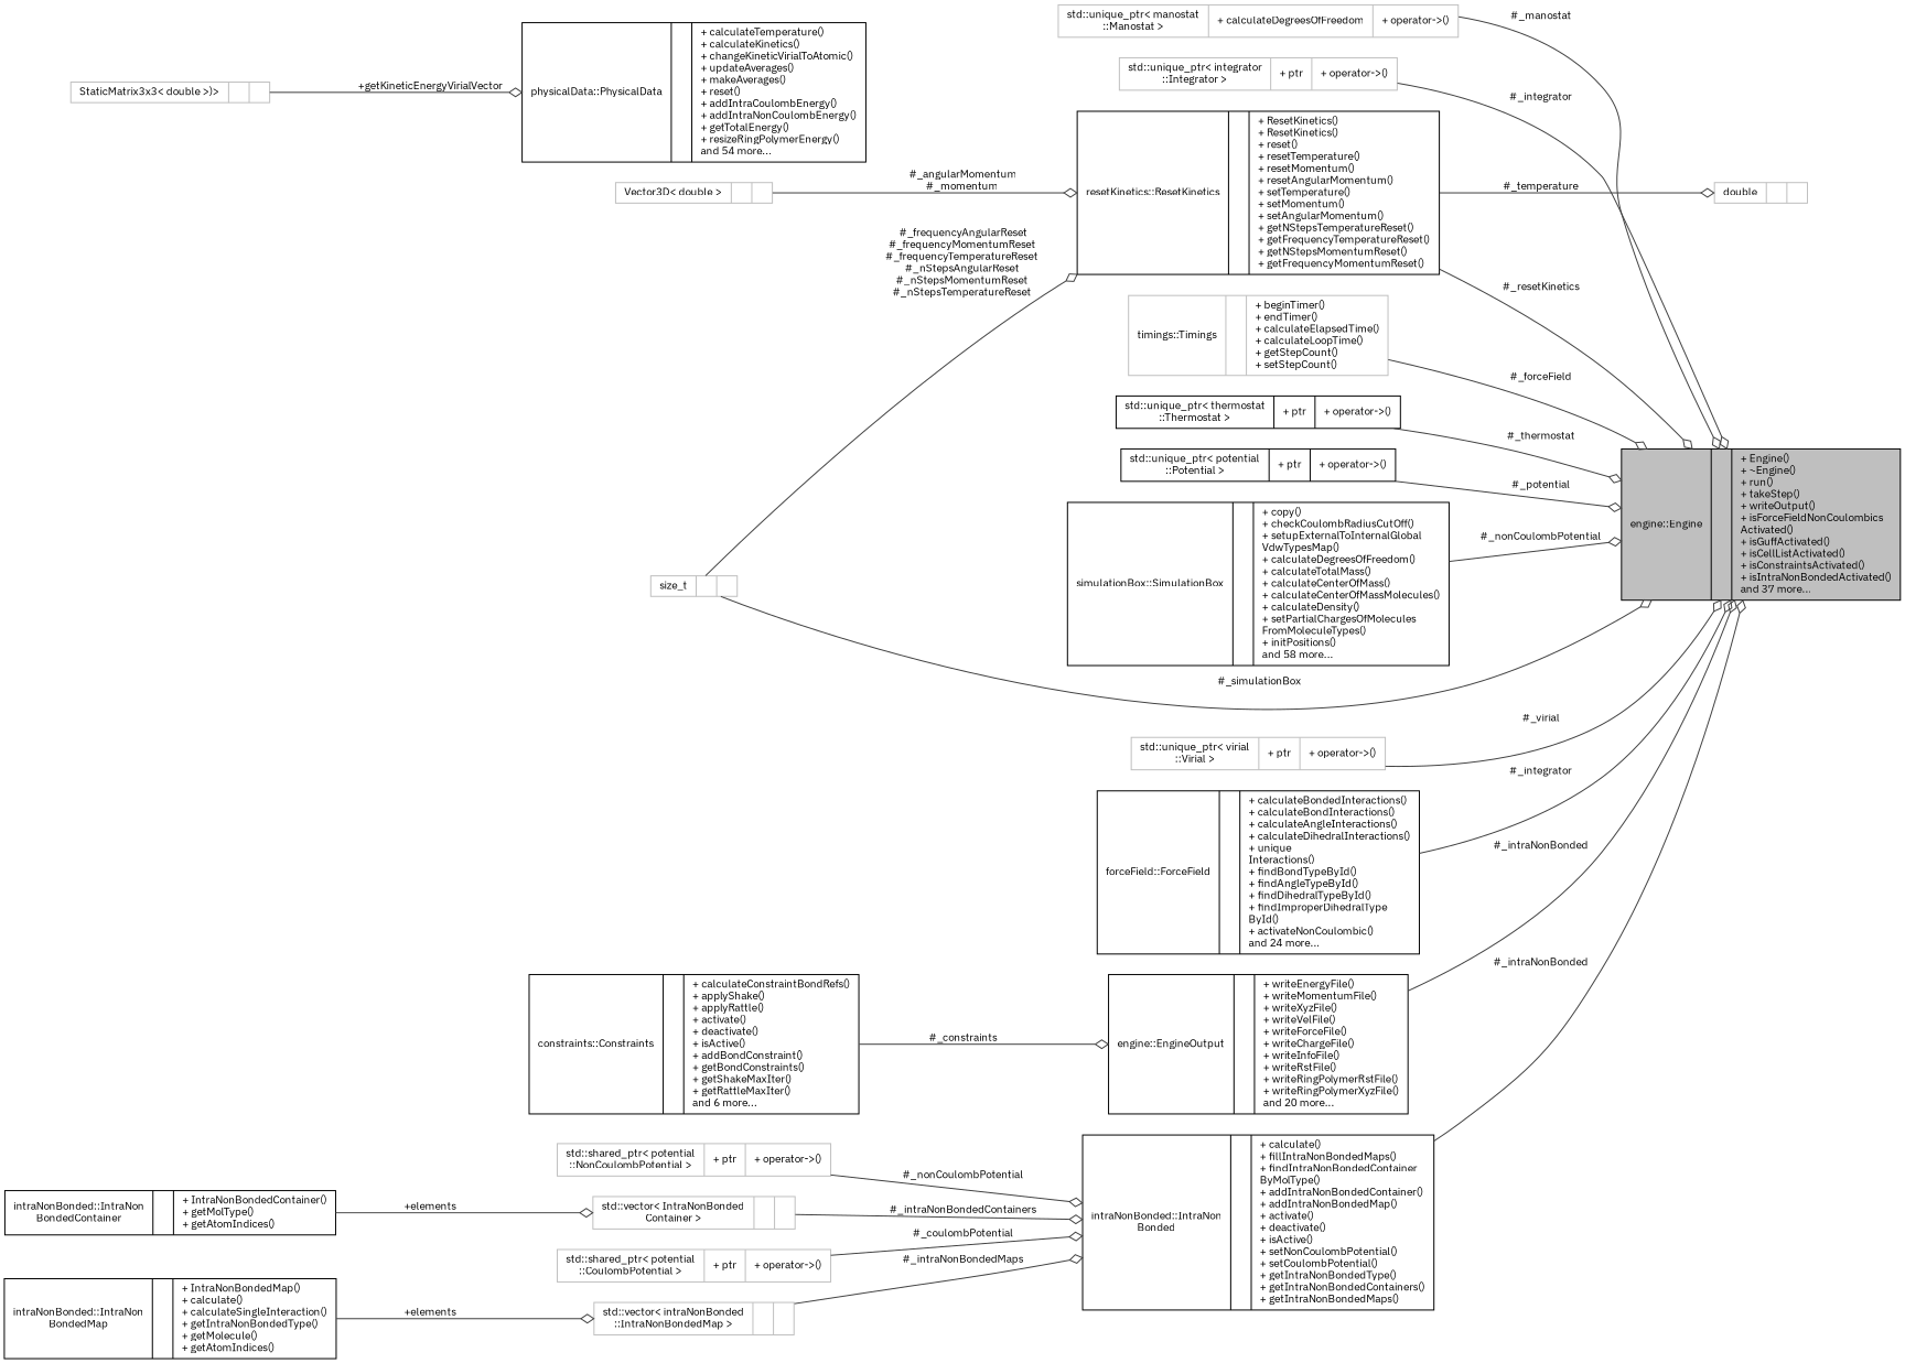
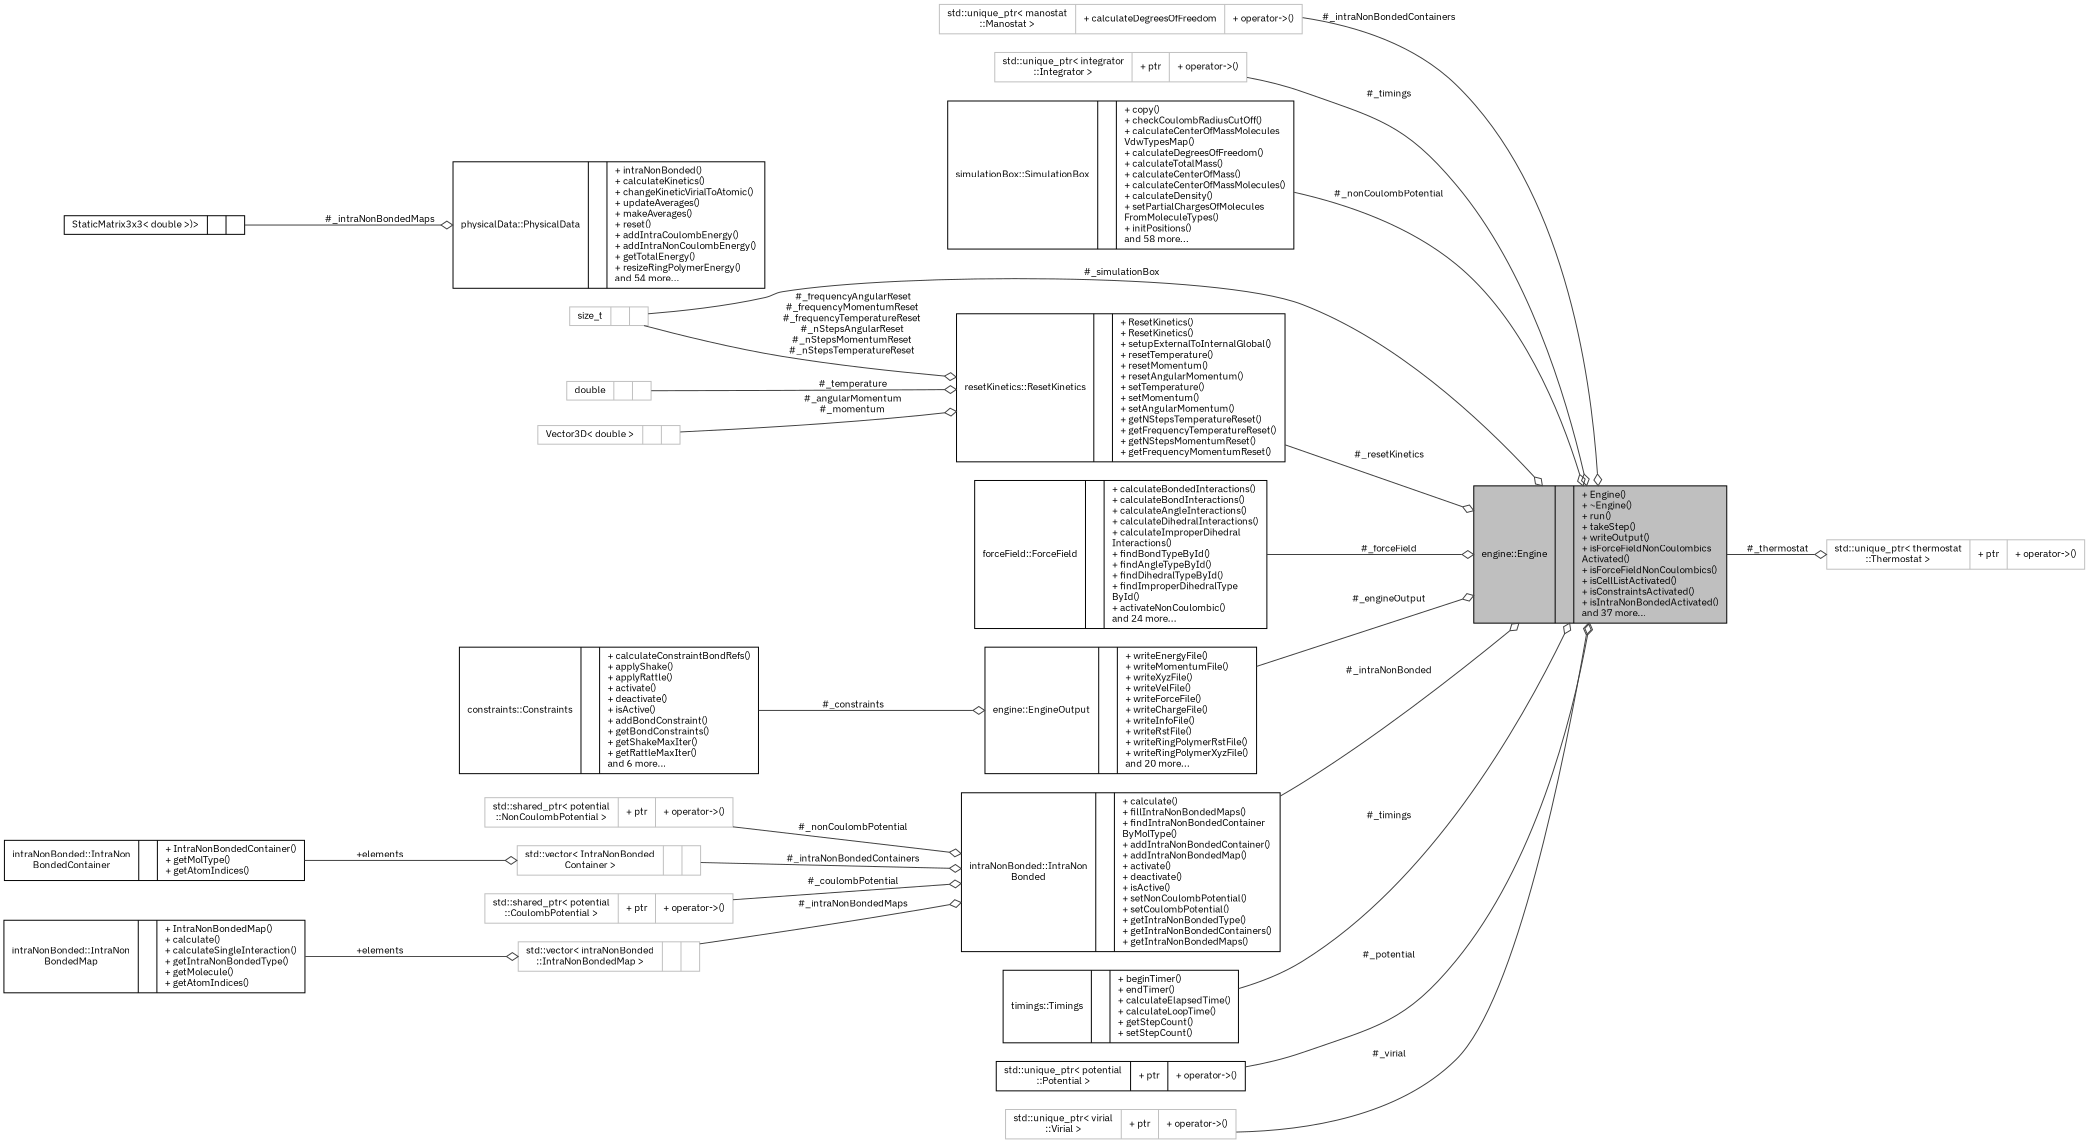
  digraph {
    fontname="IBM Plex Sans"
    rankdir=LR
    node [color=black fillcolor=white fontname="IBM Plex Sans" fontsize=10 shape=record style=filled]
    edge [arrowhead=odiamond color=grey25 fontname="IBM Plex Sans" fontsize=10 labelfontname=Helvetica labelfontsize=10 style=solid]
-   n1 [fillcolor=grey75 fontcolor=black height=0.2 label="{engine::Engine\n||+ Engine()\l+ ~Engine()\l+ run()\l+ takeStep()\l+ writeOutput()\l+ isForceFieldNonCoulombics\lActivated()\l+ isGuffActivated()\l+ isCellListActivated()\l+ isConstraintsActivated()\l+ isIntraNonBondedActivated()\land 37 more...\l}" width=0.4]
+   n1 [fillcolor=grey75 fontcolor=black height=0.2 label="{engine::Engine\n||+ Engine()\l+ ~Engine()\l+ run()\l+ takeStep()\l+ writeOutput()\l+ isForceFieldNonCoulombics\lActivated()\l+ isForceFieldNonCoulombics()\l+ isCellListActivated()\l+ isConstraintsActivated()\l+ isIntraNonBondedActivated()\land 37 more...\l}" width=0.4]
    n2 [color=grey75 height=0.2 label="{std::unique_ptr\< manostat\l::Manostat \>\n|+ calculateDegreesOfFreedom\l|+ operator-\>()\l}" width=0.4]
    n3 [color=grey75 height=0.2 label="{std::unique_ptr\< integrator\l::Integrator \>\n|+ ptr\l|+ operator-\>()\l}" width=0.4]
-   n4 [height=0.2 label="{std::unique_ptr\< thermostat\l::Thermostat \>\n|+ ptr\l|+ operator-\>()\l}" width=0.4]
-   n5 [height=0.2 label="{simulationBox::SimulationBox\n||+ copy()\l+ checkCoulombRadiusCutOff()\l+ setupExternalToInternalGlobal\lVdwTypesMap()\l+ calculateDegreesOfFreedom()\l+ calculateTotalMass()\l+ calculateCenterOfMass()\l+ calculateCenterOfMassMolecules()\l+ calculateDensity()\l+ setPartialChargesOfMolecules\lFromMoleculeTypes()\l+ initPositions()\land 58 more...\l}" width=0.4]
+   n4 [color=grey75 height=0.2 label="{std::unique_ptr\< thermostat\l::Thermostat \>\n|+ ptr\l|+ operator-\>()\l}" width=0.4]
+   n5 [height=0.2 label="{simulationBox::SimulationBox\n||+ copy()\l+ checkCoulombRadiusCutOff()\l+ calculateCenterOfMassMolecules\lVdwTypesMap()\l+ calculateDegreesOfFreedom()\l+ calculateTotalMass()\l+ calculateCenterOfMass()\l+ calculateCenterOfMassMolecules()\l+ calculateDensity()\l+ setPartialChargesOfMolecules\lFromMoleculeTypes()\l+ initPositions()\land 58 more...\l}" width=0.4]
    n6 [color=grey75 height=0.2 label="{size_t\n||}" width=0.4]
-   n7 [height=0.2 label="{resetKinetics::ResetKinetics\n||+ ResetKinetics()\l+ ResetKinetics()\l+ reset()\l+ resetTemperature()\l+ resetMomentum()\l+ resetAngularMomentum()\l+ setTemperature()\l+ setMomentum()\l+ setAngularMomentum()\l+ getNStepsTemperatureReset()\l+ getFrequencyTemperatureReset()\l+ getNStepsMomentumReset()\l+ getFrequencyMomentumReset()\l}" width=0.4]
+   n7 [height=0.2 label="{resetKinetics::ResetKinetics\n||+ ResetKinetics()\l+ ResetKinetics()\l+ setupExternalToInternalGlobal()\l+ resetTemperature()\l+ resetMomentum()\l+ resetAngularMomentum()\l+ setTemperature()\l+ setMomentum()\l+ setAngularMomentum()\l+ getNStepsTemperatureReset()\l+ getFrequencyTemperatureReset()\l+ getNStepsMomentumReset()\l+ getFrequencyMomentumReset()\l}" width=0.4]
    n8 [color=grey75 height=0.2 label="{double\n||}" width=0.4]
    n9 [color=grey75 height=0.2 label="{Vector3D\< double \>\n||}" width=0.4]
-   n10 [height=0.2 label="{forceField::ForceField\n||+ calculateBondedInteractions()\l+ calculateBondInteractions()\l+ calculateAngleInteractions()\l+ calculateDihedralInteractions()\l+ unique\lInteractions()\l+ findBondTypeById()\l+ findAngleTypeById()\l+ findDihedralTypeById()\l+ findImproperDihedralType\lById()\l+ activateNonCoulombic()\land 24 more...\l}" width=0.4]
+   n10 [height=0.2 label="{forceField::ForceField\n||+ calculateBondedInteractions()\l+ calculateBondInteractions()\l+ calculateAngleInteractions()\l+ calculateDihedralInteractions()\l+ calculateImproperDihedral\lInteractions()\l+ findBondTypeById()\l+ findAngleTypeById()\l+ findDihedralTypeById()\l+ findImproperDihedralType\lById()\l+ activateNonCoulombic()\land 24 more...\l}" width=0.4]
    n11 [height=0.2 label="{engine::EngineOutput\n||+ writeEnergyFile()\l+ writeMomentumFile()\l+ writeXyzFile()\l+ writeVelFile()\l+ writeForceFile()\l+ writeChargeFile()\l+ writeInfoFile()\l+ writeRstFile()\l+ writeRingPolymerRstFile()\l+ writeRingPolymerXyzFile()\land 20 more...\l}" width=0.4]
    n12 [height=0.2 label="{intraNonBonded::IntraNon\lBonded\n||+ calculate()\l+ fillIntraNonBondedMaps()\l+ findIntraNonBondedContainer\lByMolType()\l+ addIntraNonBondedContainer()\l+ addIntraNonBondedMap()\l+ activate()\l+ deactivate()\l+ isActive()\l+ setNonCoulombPotential()\l+ setCoulombPotential()\l+ getIntraNonBondedType()\l+ getIntraNonBondedContainers()\l+ getIntraNonBondedMaps()\l}" width=0.4]
    n13 [color=grey75 height=0.2 label="{std::shared_ptr\< potential\l::NonCoulombPotential \>\n|+ ptr\l|+ operator-\>()\l}" width=0.4]
    n14 [color=grey75 height=0.2 label="{std::vector\< IntraNonBonded\lContainer \>\n||}" width=0.4]
    n15 [height=0.2 label="{intraNonBonded::IntraNon\lBondedContainer\n||+ IntraNonBondedContainer()\l+ getMolType()\l+ getAtomIndices()\l}" width=0.4]
    n16 [color=grey75 height=0.2 label="{std::shared_ptr\< potential\l::CoulombPotential \>\n|+ ptr\l|+ operator-\>()\l}" width=0.4]
    n17 [color=grey75 height=0.2 label="{std::vector\< intraNonBonded\l::IntraNonBondedMap \>\n||}" width=0.4]
    n18 [height=0.2 label="{intraNonBonded::IntraNon\lBondedMap\n||+ IntraNonBondedMap()\l+ calculate()\l+ calculateSingleInteraction()\l+ getIntraNonBondedType()\l+ getMolecule()\l+ getAtomIndices()\l}" width=0.4]
-   n19 [color=grey75 height=0.2 label="{timings::Timings\n||+ beginTimer()\l+ endTimer()\l+ calculateElapsedTime()\l+ calculateLoopTime()\l+ getStepCount()\l+ setStepCount()\l}" width=0.4]
-   n20 [height=0.2 label="{physicalData::PhysicalData\n||+ calculateTemperature()\l+ calculateKinetics()\l+ changeKineticVirialToAtomic()\l+ updateAverages()\l+ makeAverages()\l+ reset()\l+ addIntraCoulombEnergy()\l+ addIntraNonCoulombEnergy()\l+ getTotalEnergy()\l+ resizeRingPolymerEnergy()\land 54 more...\l}" width=0.4]
-   n21 [color=grey75 height=0.2 label="{StaticMatrix3x3\< double \>)\>\n||}" width=0.4]
+   n19 [height=0.2 label="{timings::Timings\n||+ beginTimer()\l+ endTimer()\l+ calculateElapsedTime()\l+ calculateLoopTime()\l+ getStepCount()\l+ setStepCount()\l}" width=0.4]
+   n20 [height=0.2 label="{physicalData::PhysicalData\n||+ intraNonBonded()\l+ calculateKinetics()\l+ changeKineticVirialToAtomic()\l+ updateAverages()\l+ makeAverages()\l+ reset()\l+ addIntraCoulombEnergy()\l+ addIntraNonCoulombEnergy()\l+ getTotalEnergy()\l+ resizeRingPolymerEnergy()\land 54 more...\l}" width=0.4]
+   n21 [height=0.2 label="{StaticMatrix3x3\< double \>)\>\n||}" width=0.4]
    n22 [height=0.2 label="{std::unique_ptr\< potential\l::Potential \>\n|+ ptr\l|+ operator-\>()\l}" width=0.4]
    n23 [color=grey75 height=0.2 label="{std::unique_ptr\< virial\l::Virial \>\n|+ ptr\l|+ operator-\>()\l}" width=0.4]
    n24 [height=0.2 label="{constraints::Constraints\n||+ calculateConstraintBondRefs()\l+ applyShake()\l+ applyRattle()\l+ activate()\l+ deactivate()\l+ isActive()\l+ addBondConstraint()\l+ getBondConstraints()\l+ getShakeMaxIter()\l+ getRattleMaxIter()\land 6 more...\l}" width=0.4]
-   n2 -> n1 [label=" #_manostat"]
-   n3 -> n1 [label=" #_integrator"]
-   n4 -> n1 [label=" #_thermostat"]
+   n2 -> n1 [label=" #_intraNonBondedContainers"]
+   n3 -> n1 [label=" #_timings"]
+   n1 -> n4 [label=" #_thermostat"]
    n5 -> n1 [label=" #_nonCoulombPotential"]
    n6 -> n1 [label=" #_simulationBox"]
    n6 -> n7 [label=" #_frequencyAngularReset\n#_frequencyMomentumReset\n#_frequencyTemperatureReset\n#_nStepsAngularReset\n#_nStepsMomentumReset\n#_nStepsTemperatureReset"]
    n7 -> n1 [label=" #_resetKinetics"]
-   n7 -> n8 [label=" #_temperature"]
+   n8 -> n7 [label=" #_temperature"]
    n9 -> n7 [label=" #_angularMomentum\n#_momentum"]
-   n10 -> n1 [label=" #_integrator"]
-   n11 -> n1 [label=" #_intraNonBonded"]
+   n10 -> n1 [label=" #_forceField"]
+   n11 -> n1 [label=" #_engineOutput"]
    n12 -> n1 [label=" #_intraNonBonded"]
    n13 -> n12 [label=" #_nonCoulombPotential"]
    n14 -> n12 [label=" #_intraNonBondedContainers"]
    n15 -> n14 [label=" +elements"]
    n16 -> n12 [label=" #_coulombPotential"]
    n17 -> n12 [label=" #_intraNonBondedMaps"]
    n18 -> n17 [label=" +elements"]
-   n19 -> n1 [label=" #_forceField"]
-   n21 -> n20 [label=" +getKineticEnergyVirialVector"]
+   n19 -> n1 [label=" #_timings"]
+   n21 -> n20 [label=" #_intraNonBondedMaps"]
    n22 -> n1 [label=" #_potential"]
    n23 -> n1 [label=" #_virial"]
    n24 -> n11 [label=" #_constraints"]
  }
